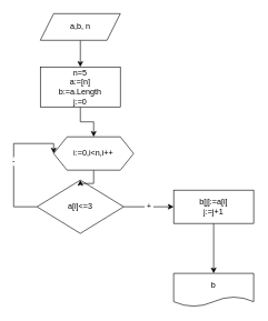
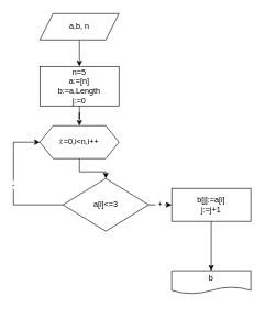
  <mxCell id="0" />
  <mxCell id="1" parent="0" />
  <mxCell id="2" style="edgeStyle=orthogonalEdgeStyle;rounded=0;orthogonalLoop=1;jettySize=auto;html=1;entryX=0.5;entryY=0;entryDx=0;entryDy=0;" edge="1" parent="1" source="3" target="9"><mxGeometry relative="1" as="geometry" /></mxCell>
  <mxCell id="3" value="a,b, n" style="shape=parallelogram;perimeter=parallelogramPerimeter;whiteSpace=wrap;html=1;fixedSize=1;" parent="1" vertex="1"><mxGeometry x="60" y="20" width="120" height="40" as="geometry" /></mxCell>
- <mxCell id="4" value="b" style="shape=document;whiteSpace=wrap;html=1;boundedLbl=1;" parent="1" vertex="1"><mxGeometry x="260" y="410" width="120" height="50" as="geometry" /></mxCell>
+ <mxCell id="4" value="b" style="shape=document;whiteSpace=wrap;html=1;boundedLbl=1;" parent="1" vertex="1"><mxGeometry x="260" y="410" width="120" height="35" as="geometry" /></mxCell>
  <mxCell id="5" value="-" style="edgeStyle=orthogonalEdgeStyle;rounded=0;orthogonalLoop=1;jettySize=auto;html=1;entryX=0;entryY=0.5;entryDx=0;entryDy=0;" edge="1" parent="1" source="7" target="11"><mxGeometry relative="1" as="geometry"><mxPoint x="20" y="210" as="targetPoint" /><Array as="points"><mxPoint x="20" y="310" /><mxPoint x="20" y="215" /></Array></mxGeometry></mxCell>
  <mxCell id="6" value="&amp;nbsp;+&amp;nbsp;" style="edgeStyle=orthogonalEdgeStyle;rounded=0;orthogonalLoop=1;jettySize=auto;html=1;" edge="1" parent="1" source="7" target="13"><mxGeometry relative="1" as="geometry" /></mxCell>
- <mxCell id="7" value="a[i]&amp;lt;=3" style="rhombus;whiteSpace=wrap;html=1;" parent="1" vertex="1"><mxGeometry x="55" y="270" width="130" height="80" as="geometry" /></mxCell>
+ <mxCell id="7" value="a[i]&amp;lt;=3" style="rhombus;whiteSpace=wrap;html=1;" parent="1" vertex="1"><mxGeometry x="95" y="270" width="130" height="80" as="geometry" /></mxCell>
  <mxCell id="8" style="edgeStyle=orthogonalEdgeStyle;rounded=0;orthogonalLoop=1;jettySize=auto;html=1;entryX=0.5;entryY=0;entryDx=0;entryDy=0;" edge="1" parent="1" source="9" target="11"><mxGeometry relative="1" as="geometry" /></mxCell>
  <mxCell id="9" value="n=5&lt;br&gt;a:=[n]&lt;br&gt;b:=a.Length&lt;br&gt;j:=0" style="rounded=0;whiteSpace=wrap;html=1;" parent="1" vertex="1"><mxGeometry x="60" y="100" width="120" height="60" as="geometry" /></mxCell>
  <mxCell id="10" style="edgeStyle=orthogonalEdgeStyle;rounded=0;orthogonalLoop=1;jettySize=auto;html=1;" edge="1" parent="1" source="11" target="7"><mxGeometry relative="1" as="geometry" /></mxCell>
- <mxCell id="11" value="i:=0,i&amp;lt;n,i++" style="shape=hexagon;perimeter=hexagonPerimeter2;whiteSpace=wrap;html=1;fixedSize=1;" parent="1" vertex="1"><mxGeometry x="80" y="205" width="120" height="50" as="geometry" /></mxCell>
+ <mxCell id="11" value="i:=0,i&amp;lt;n,i++" style="shape=hexagon;perimeter=hexagonPerimeter2;whiteSpace=wrap;html=1;fixedSize=1;" parent="1" vertex="1"><mxGeometry x="60" y="190" width="120" height="50" as="geometry" /></mxCell>
  <mxCell id="12" style="edgeStyle=orthogonalEdgeStyle;rounded=0;orthogonalLoop=1;jettySize=auto;html=1;" edge="1" parent="1" source="13" target="4"><mxGeometry relative="1" as="geometry" /></mxCell>
  <mxCell id="13" value="b[j]:=a[i]&lt;br&gt;j:=j+1" style="rounded=0;whiteSpace=wrap;html=1;" vertex="1" parent="1"><mxGeometry x="260" y="285" width="120" height="50" as="geometry" /></mxCell>
